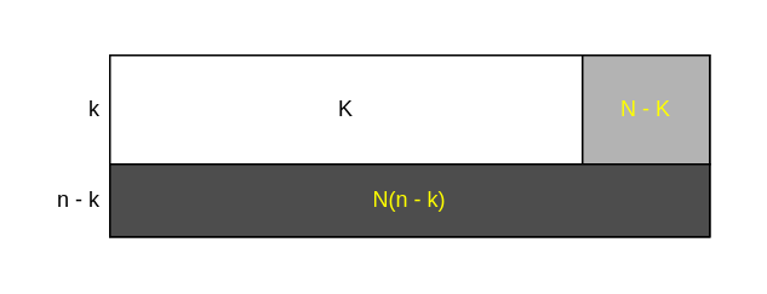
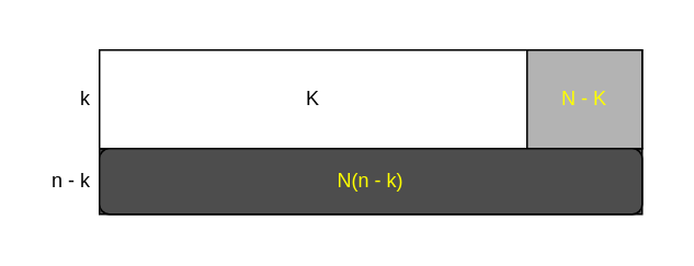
  <mxCell id="0" />
  <mxCell id="1" parent="0" />
  <mxCell id="2" value="" style="rounded=0;whiteSpace=wrap;html=1;strokeColor=none;strokeWidth=1;fontSize=7;fontColor=#FFFF00;fillColor=none;" vertex="1" parent="1"><mxGeometry x="20" y="20" width="380" height="120" as="geometry" /></mxCell>
  <mxCell id="3" value="n - k&amp;nbsp;" style="rounded=0;whiteSpace=wrap;strokeColor=default;strokeWidth=1;fontSize=12;fontColor=#000000;fillColor=#4D4D4D;horizontal=1;html=1;verticalAlign=middle;labelPosition=left;verticalLabelPosition=middle;align=right;" vertex="1" parent="1"><mxGeometry x="60" y="90" width="330" height="40" as="geometry" /></mxCell>
  <mxCell id="4" value="k&amp;nbsp;" style="rounded=0;whiteSpace=wrap;html=1;align=right;labelPosition=left;verticalLabelPosition=middle;verticalAlign=middle;" vertex="1" parent="1"><mxGeometry x="60" y="30" width="330" height="60" as="geometry" /></mxCell>
  <mxCell id="5" value="K" style="rounded=0;whiteSpace=wrap;html=1;align=center;labelPosition=center;verticalLabelPosition=middle;verticalAlign=middle;" vertex="1" parent="1"><mxGeometry x="60" y="30" width="260" height="60" as="geometry" /></mxCell>
  <mxCell id="6" value="N - K" style="rounded=0;whiteSpace=wrap;html=1;align=center;labelPosition=center;verticalLabelPosition=middle;verticalAlign=middle;fillColor=#B3B3B3;fontColor=#FFFF00;" vertex="1" parent="1"><mxGeometry x="320" y="30" width="70" height="60" as="geometry" /></mxCell>
- <mxCell id="7" value="N(n - k)" style="rounded=0;whiteSpace=wrap;strokeColor=default;strokeWidth=1;fontSize=12;fontColor=#FFFF00;fillColor=#4D4D4D;horizontal=1;html=1;verticalAlign=middle;labelPosition=center;verticalLabelPosition=middle;align=center;" vertex="1" parent="1"><mxGeometry x="60" y="90" width="330" height="40" as="geometry" /></mxCell>
+ <mxCell id="7" value="N(n - k)" style="whiteSpace=wrap;strokeColor=default;strokeWidth=1;fontSize=12;fontColor=#FFFF00;fillColor=#4D4D4D;horizontal=1;html=1;verticalAlign=middle;labelPosition=center;verticalLabelPosition=middle;align=center;rounded=1;" vertex="1" parent="1"><mxGeometry x="60" y="90" width="330" height="40" as="geometry" /></mxCell>
